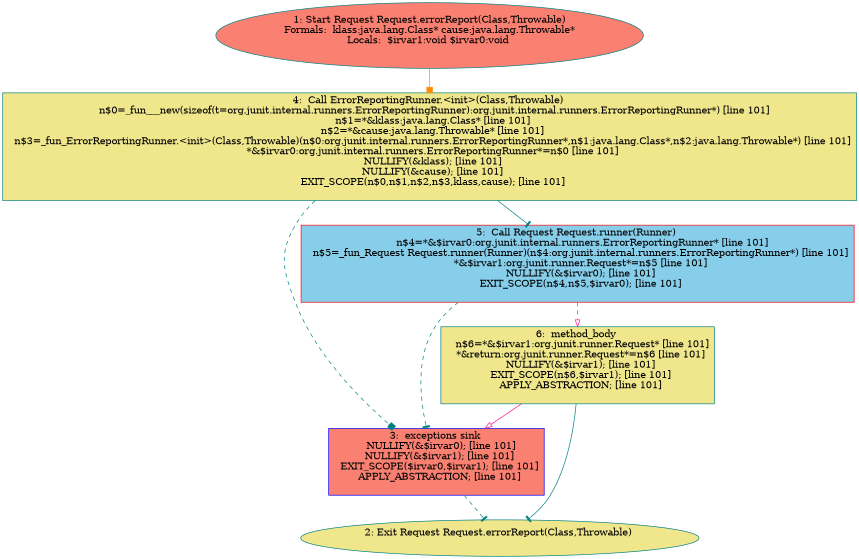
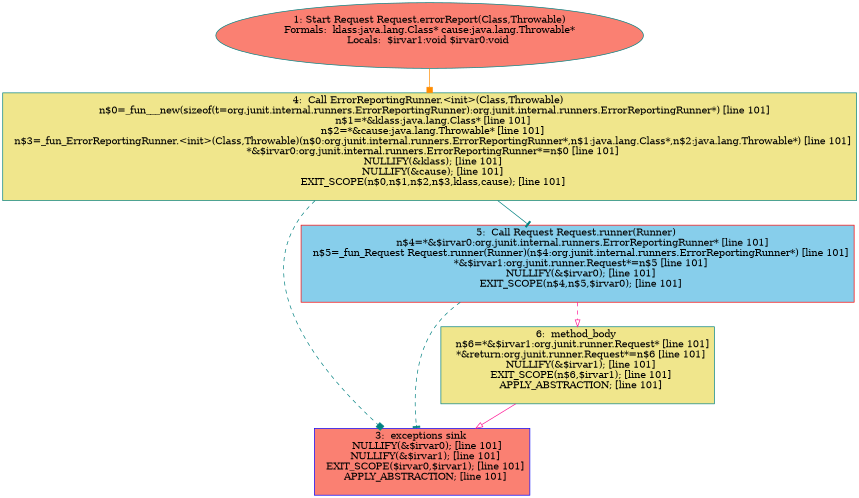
  digraph {
    node [color=teal style=filled fillcolor=khaki shape=box]
    edge [color=teal style=solid arrowhead=tee]
    n1 [label="1: Start Request Request.errorReport(Class,Throwable)\nFormals:  klass:java.lang.Class* cause:java.lang.Throwable*\nLocals:  $irvar1:void $irvar0:void \n  " fillcolor=salmon shape=""]
    n2 [label="4:  Call ErrorReportingRunner.<init>(Class,Throwable) \n   n$0=_fun___new(sizeof(t=org.junit.internal.runners.ErrorReportingRunner):org.junit.internal.runners.ErrorReportingRunner*) [line 101]\n  n$1=*&klass:java.lang.Class* [line 101]\n  n$2=*&cause:java.lang.Throwable* [line 101]\n  n$3=_fun_ErrorReportingRunner.<init>(Class,Throwable)(n$0:org.junit.internal.runners.ErrorReportingRunner*,n$1:java.lang.Class*,n$2:java.lang.Throwable*) [line 101]\n  *&$irvar0:org.junit.internal.runners.ErrorReportingRunner*=n$0 [line 101]\n  NULLIFY(&klass); [line 101]\n  NULLIFY(&cause); [line 101]\n  EXIT_SCOPE(n$0,n$1,n$2,n$3,klass,cause); [line 101]\n "]
    n3 [label="3:  exceptions sink \n   NULLIFY(&$irvar0); [line 101]\n  NULLIFY(&$irvar1); [line 101]\n  EXIT_SCOPE($irvar0,$irvar1); [line 101]\n  APPLY_ABSTRACTION; [line 101]\n " fillcolor=salmon color=blue]
    n4 [label="5:  Call Request Request.runner(Runner) \n   n$4=*&$irvar0:org.junit.internal.runners.ErrorReportingRunner* [line 101]\n  n$5=_fun_Request Request.runner(Runner)(n$4:org.junit.internal.runners.ErrorReportingRunner*) [line 101]\n  *&$irvar1:org.junit.runner.Request*=n$5 [line 101]\n  NULLIFY(&$irvar0); [line 101]\n  EXIT_SCOPE(n$4,n$5,$irvar0); [line 101]\n " fillcolor=skyblue color=red]
-   n5 [label="2: Exit Request Request.errorReport(Class,Throwable) \n  " shape=""]
    n6 [label="6:  method_body \n   n$6=*&$irvar1:org.junit.runner.Request* [line 101]\n  *&return:org.junit.runner.Request*=n$6 [line 101]\n  NULLIFY(&$irvar1); [line 101]\n  EXIT_SCOPE(n$6,$irvar1); [line 101]\n  APPLY_ABSTRACTION; [line 101]\n "]
    n1 -> n2 [color=darkorange arrowhead=box]
    n2 -> n3 [style=dashed arrowhead=box]
    n2 -> n4
-   n3 -> n5 [style=dashed]
    n4 -> n3 [style=dashed]
    n4 -> n6 [color=deeppink style=dashed arrowhead=onormal]
    n6 -> n3 [color=deeppink arrowhead=onormal]
-   n6 -> n5
  }
